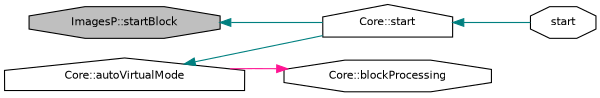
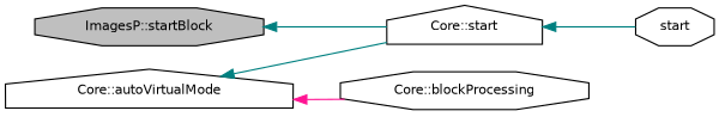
  digraph {
    rankdir=LR
    node [color=black fillcolor=white fontname=Helvetica fontsize=10 shape=octagon style=filled]
    edge [color=teal dir=back fontname=Helvetica fontsize=10 labelfontname=Helvetica labelfontsize=10 style=solid]
    n1 [fillcolor=grey75 fontcolor=black height=0.2 label="ImagesP::startBlock" width=0.4]
    n2 [height=0.2 label="Core::start" shape=house width=0.4]
    n3 [height=0.2 label="Core::blockProcessing" width=0.4]
    n4 [height=0.2 label="Core::autoVirtualMode" shape=house width=0.4]
    n5 [height=0.2 label=start width=0.4]
    n1 -> n2
    n2 -> n5
-   n3 -> n4 [color=deeppink]
+   n4 -> n3 [color=deeppink]
    n4 -> n2
  }
